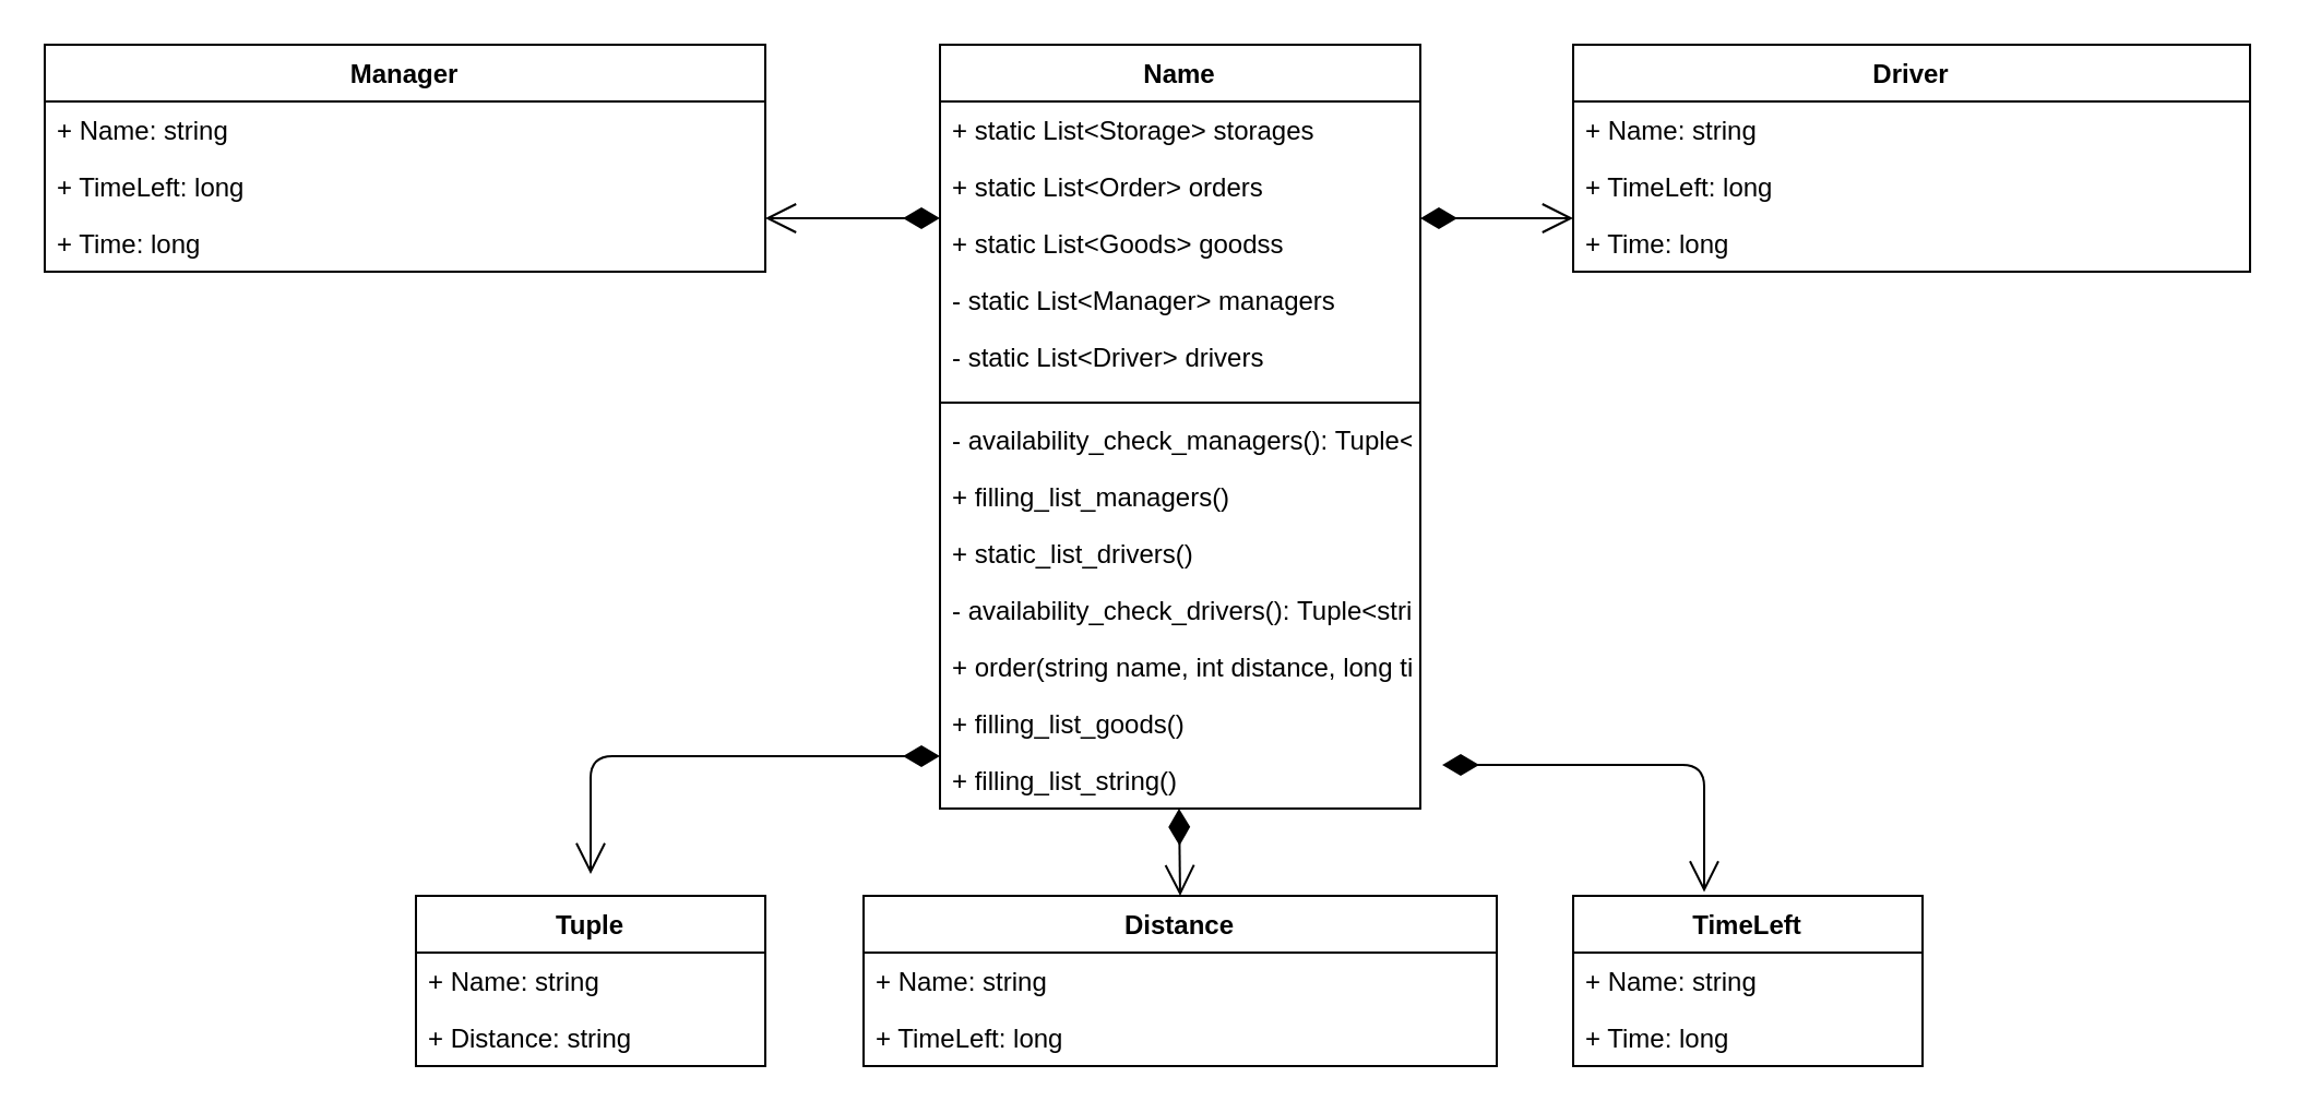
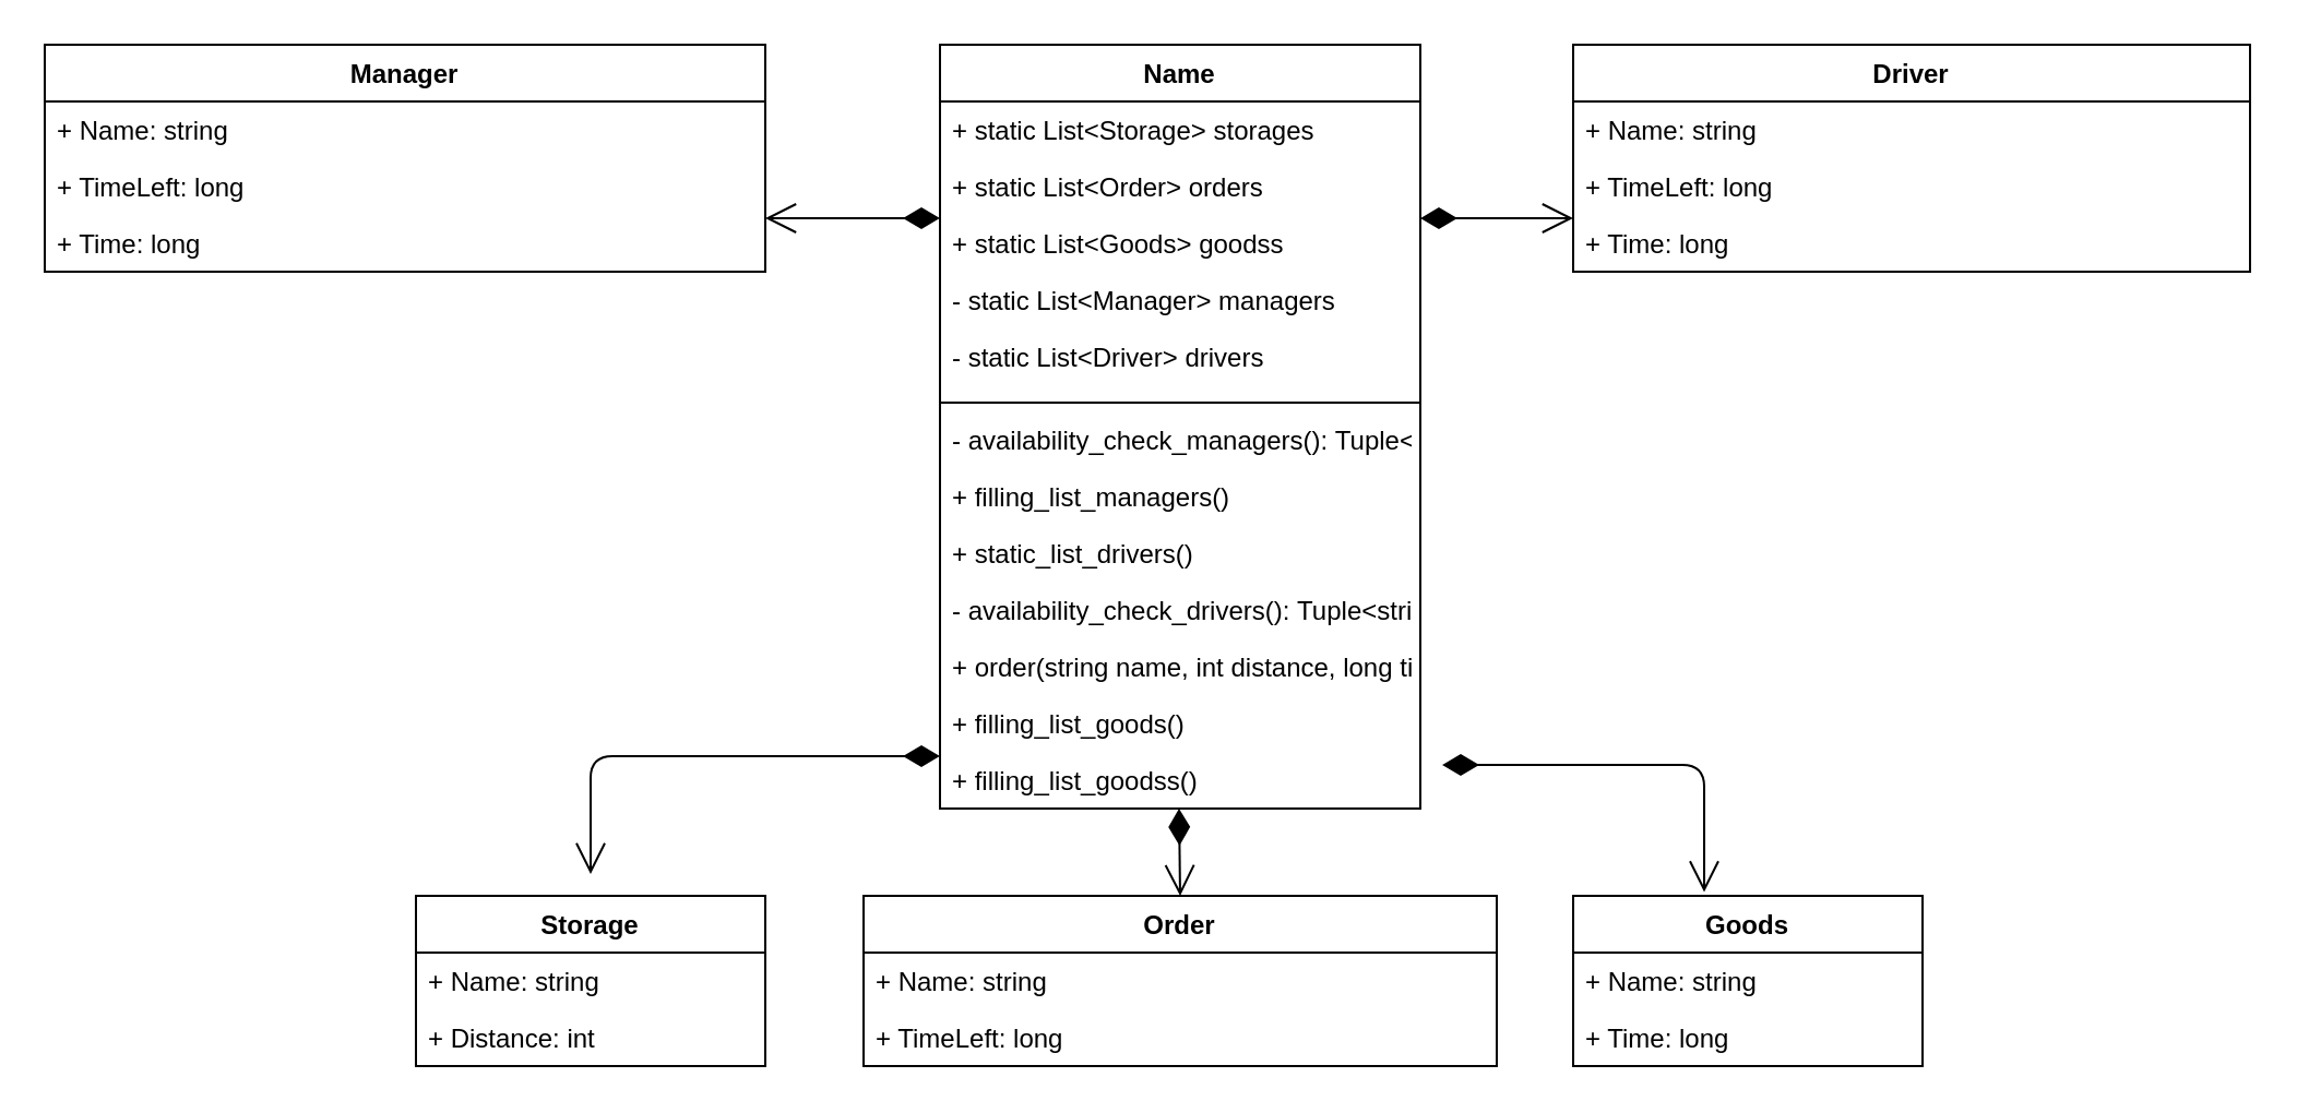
  <mxCell id="0" />
  <mxCell id="1" parent="0" />
- <mxCell id="2" value="Distance" style="swimlane;fontStyle=1;align=center;verticalAlign=top;childLayout=stackLayout;horizontal=1;startSize=26;horizontalStack=0;resizeParent=1;resizeParentMax=0;resizeLast=0;collapsible=1;marginBottom=0;" parent="1" vertex="1"><mxGeometry x="395" y="410" width="290" height="78" as="geometry" /></mxCell>
+ <mxCell id="2" value="Order" style="swimlane;fontStyle=1;align=center;verticalAlign=top;childLayout=stackLayout;horizontal=1;startSize=26;horizontalStack=0;resizeParent=1;resizeParentMax=0;resizeLast=0;collapsible=1;marginBottom=0;" parent="1" vertex="1"><mxGeometry x="395" y="410" width="290" height="78" as="geometry" /></mxCell>
  <mxCell id="3" value="+ Name: string" style="text;strokeColor=none;fillColor=none;align=left;verticalAlign=top;spacingLeft=4;spacingRight=4;overflow=hidden;rotatable=0;points=[[0,0.5],[1,0.5]];portConstraint=eastwest;" parent="2" vertex="1"><mxGeometry y="26" width="290" height="26" as="geometry" /></mxCell>
  <mxCell id="4" value="+ TimeLeft: long" style="text;strokeColor=none;fillColor=none;align=left;verticalAlign=top;spacingLeft=4;spacingRight=4;overflow=hidden;rotatable=0;points=[[0,0.5],[1,0.5]];portConstraint=eastwest;" parent="2" vertex="1"><mxGeometry y="52" width="290" height="26" as="geometry" /></mxCell>
- <mxCell id="5" value="TimeLeft" style="swimlane;fontStyle=1;align=center;verticalAlign=top;childLayout=stackLayout;horizontal=1;startSize=26;horizontalStack=0;resizeParent=1;resizeParentMax=0;resizeLast=0;collapsible=1;marginBottom=0;" parent="1" vertex="1"><mxGeometry x="720" y="410" width="160" height="78" as="geometry" /></mxCell>
+ <mxCell id="5" value="Goods" style="swimlane;fontStyle=1;align=center;verticalAlign=top;childLayout=stackLayout;horizontal=1;startSize=26;horizontalStack=0;resizeParent=1;resizeParentMax=0;resizeLast=0;collapsible=1;marginBottom=0;" parent="1" vertex="1"><mxGeometry x="720" y="410" width="160" height="78" as="geometry" /></mxCell>
  <mxCell id="6" value="+ Name: string" style="text;strokeColor=none;fillColor=none;align=left;verticalAlign=top;spacingLeft=4;spacingRight=4;overflow=hidden;rotatable=0;points=[[0,0.5],[1,0.5]];portConstraint=eastwest;" parent="5" vertex="1"><mxGeometry y="26" width="160" height="26" as="geometry" /></mxCell>
  <mxCell id="7" value="+ Time: long" style="text;strokeColor=none;fillColor=none;align=left;verticalAlign=top;spacingLeft=4;spacingRight=4;overflow=hidden;rotatable=0;points=[[0,0.5],[1,0.5]];portConstraint=eastwest;" parent="5" vertex="1"><mxGeometry y="52" width="160" height="26" as="geometry" /></mxCell>
  <mxCell id="8" value="Manager" style="swimlane;fontStyle=1;align=center;verticalAlign=top;childLayout=stackLayout;horizontal=1;startSize=26;horizontalStack=0;resizeParent=1;resizeParentMax=0;resizeLast=0;collapsible=1;marginBottom=0;" parent="1" vertex="1"><mxGeometry x="20" y="20" width="330" height="104" as="geometry" /></mxCell>
  <mxCell id="9" value="+ Name: string" style="text;strokeColor=none;fillColor=none;align=left;verticalAlign=top;spacingLeft=4;spacingRight=4;overflow=hidden;rotatable=0;points=[[0,0.5],[1,0.5]];portConstraint=eastwest;" parent="8" vertex="1"><mxGeometry y="26" width="330" height="26" as="geometry" /></mxCell>
  <mxCell id="10" value="+ TimeLeft: long" style="text;strokeColor=none;fillColor=none;align=left;verticalAlign=top;spacingLeft=4;spacingRight=4;overflow=hidden;rotatable=0;points=[[0,0.5],[1,0.5]];portConstraint=eastwest;" parent="8" vertex="1"><mxGeometry y="52" width="330" height="26" as="geometry" /></mxCell>
  <mxCell id="11" value="+ Time: long" style="text;strokeColor=none;fillColor=none;align=left;verticalAlign=top;spacingLeft=4;spacingRight=4;overflow=hidden;rotatable=0;points=[[0,0.5],[1,0.5]];portConstraint=eastwest;" parent="8" vertex="1"><mxGeometry y="78" width="330" height="26" as="geometry" /></mxCell>
  <mxCell id="12" value="Driver" style="swimlane;fontStyle=1;align=center;verticalAlign=top;childLayout=stackLayout;horizontal=1;startSize=26;horizontalStack=0;resizeParent=1;resizeParentMax=0;resizeLast=0;collapsible=1;marginBottom=0;" parent="1" vertex="1"><mxGeometry x="720" y="20" width="310" height="104" as="geometry" /></mxCell>
  <mxCell id="13" value="+ Name: string" style="text;strokeColor=none;fillColor=none;align=left;verticalAlign=top;spacingLeft=4;spacingRight=4;overflow=hidden;rotatable=0;points=[[0,0.5],[1,0.5]];portConstraint=eastwest;" parent="12" vertex="1"><mxGeometry y="26" width="310" height="26" as="geometry" /></mxCell>
  <mxCell id="14" value="+ TimeLeft: long" style="text;strokeColor=none;fillColor=none;align=left;verticalAlign=top;spacingLeft=4;spacingRight=4;overflow=hidden;rotatable=0;points=[[0,0.5],[1,0.5]];portConstraint=eastwest;" parent="12" vertex="1"><mxGeometry y="52" width="310" height="26" as="geometry" /></mxCell>
  <mxCell id="15" value="+ Time: long" style="text;strokeColor=none;fillColor=none;align=left;verticalAlign=top;spacingLeft=4;spacingRight=4;overflow=hidden;rotatable=0;points=[[0,0.5],[1,0.5]];portConstraint=eastwest;" parent="12" vertex="1"><mxGeometry y="78" width="310" height="26" as="geometry" /></mxCell>
- <mxCell id="16" value="Tuple" style="swimlane;fontStyle=1;align=center;verticalAlign=top;childLayout=stackLayout;horizontal=1;startSize=26;horizontalStack=0;resizeParent=1;resizeParentMax=0;resizeLast=0;collapsible=1;marginBottom=0;" parent="1" vertex="1"><mxGeometry x="190" y="410" width="160" height="78" as="geometry" /></mxCell>
+ <mxCell id="16" value="Storage" style="swimlane;fontStyle=1;align=center;verticalAlign=top;childLayout=stackLayout;horizontal=1;startSize=26;horizontalStack=0;resizeParent=1;resizeParentMax=0;resizeLast=0;collapsible=1;marginBottom=0;" parent="1" vertex="1"><mxGeometry x="190" y="410" width="160" height="78" as="geometry" /></mxCell>
  <mxCell id="17" value="+ Name: string" style="text;strokeColor=none;fillColor=none;align=left;verticalAlign=top;spacingLeft=4;spacingRight=4;overflow=hidden;rotatable=0;points=[[0,0.5],[1,0.5]];portConstraint=eastwest;" parent="16" vertex="1"><mxGeometry y="26" width="160" height="26" as="geometry" /></mxCell>
- <mxCell id="18" value="+ Distance: string" style="text;strokeColor=none;fillColor=none;align=left;verticalAlign=top;spacingLeft=4;spacingRight=4;overflow=hidden;rotatable=0;points=[[0,0.5],[1,0.5]];portConstraint=eastwest;" parent="16" vertex="1"><mxGeometry y="52" width="160" height="26" as="geometry" /></mxCell>
+ <mxCell id="18" value="+ Distance: int" style="text;strokeColor=none;fillColor=none;align=left;verticalAlign=top;spacingLeft=4;spacingRight=4;overflow=hidden;rotatable=0;points=[[0,0.5],[1,0.5]];portConstraint=eastwest;" parent="16" vertex="1"><mxGeometry y="52" width="160" height="26" as="geometry" /></mxCell>
  <mxCell id="19" value="Name" style="swimlane;fontStyle=1;align=center;verticalAlign=top;childLayout=stackLayout;horizontal=1;startSize=26;horizontalStack=0;resizeParent=1;resizeParentMax=0;resizeLast=0;collapsible=1;marginBottom=0;" parent="1" vertex="1"><mxGeometry x="430" y="20" width="220" height="350" as="geometry" /></mxCell>
  <mxCell id="20" value="+ static List&lt;Storage&gt; storages&#10;&#10;" style="text;strokeColor=none;fillColor=none;align=left;verticalAlign=top;spacingLeft=4;spacingRight=4;overflow=hidden;rotatable=0;points=[[0,0.5],[1,0.5]];portConstraint=eastwest;" parent="19" vertex="1"><mxGeometry y="26" width="220" height="26" as="geometry" /></mxCell>
  <mxCell id="21" value="+ static List&lt;Order&gt; orders" style="text;strokeColor=none;fillColor=none;align=left;verticalAlign=top;spacingLeft=4;spacingRight=4;overflow=hidden;rotatable=0;points=[[0,0.5],[1,0.5]];portConstraint=eastwest;" parent="19" vertex="1"><mxGeometry y="52" width="220" height="26" as="geometry" /></mxCell>
  <mxCell id="22" value="+ static List&lt;Goods&gt; goodss" style="text;strokeColor=none;fillColor=none;align=left;verticalAlign=top;spacingLeft=4;spacingRight=4;overflow=hidden;rotatable=0;points=[[0,0.5],[1,0.5]];portConstraint=eastwest;" parent="19" vertex="1"><mxGeometry y="78" width="220" height="26" as="geometry" /></mxCell>
  <mxCell id="23" value="- static List&lt;Manager&gt; managers&#10;" style="text;strokeColor=none;fillColor=none;align=left;verticalAlign=top;spacingLeft=4;spacingRight=4;overflow=hidden;rotatable=0;points=[[0,0.5],[1,0.5]];portConstraint=eastwest;" parent="19" vertex="1"><mxGeometry y="104" width="220" height="26" as="geometry" /></mxCell>
  <mxCell id="24" value="- static List&lt;Driver&gt; drivers&#10;" style="text;strokeColor=none;fillColor=none;align=left;verticalAlign=top;spacingLeft=4;spacingRight=4;overflow=hidden;rotatable=0;points=[[0,0.5],[1,0.5]];portConstraint=eastwest;" parent="19" vertex="1"><mxGeometry y="130" width="220" height="30" as="geometry" /></mxCell>
  <mxCell id="25" value="" style="line;strokeWidth=1;fillColor=none;align=left;verticalAlign=middle;spacingTop=-1;spacingLeft=3;spacingRight=3;rotatable=0;labelPosition=right;points=[];portConstraint=eastwest;" parent="19" vertex="1"><mxGeometry y="160" width="220" height="8" as="geometry" /></mxCell>
  <mxCell id="26" value="- availability_check_managers(): Tuple&lt;string, long, long&gt;" style="text;strokeColor=none;fillColor=none;align=left;verticalAlign=top;spacingLeft=4;spacingRight=4;overflow=hidden;rotatable=0;points=[[0,0.5],[1,0.5]];portConstraint=eastwest;" parent="19" vertex="1"><mxGeometry y="168" width="220" height="26" as="geometry" /></mxCell>
  <mxCell id="27" value="+ filling_list_managers()" style="text;strokeColor=none;fillColor=none;align=left;verticalAlign=top;spacingLeft=4;spacingRight=4;overflow=hidden;rotatable=0;points=[[0,0.5],[1,0.5]];portConstraint=eastwest;" parent="19" vertex="1"><mxGeometry y="194" width="220" height="26" as="geometry" /></mxCell>
  <mxCell id="28" value="+ static_list_drivers()" style="text;strokeColor=none;fillColor=none;align=left;verticalAlign=top;spacingLeft=4;spacingRight=4;overflow=hidden;rotatable=0;points=[[0,0.5],[1,0.5]];portConstraint=eastwest;" parent="19" vertex="1"><mxGeometry y="220" width="220" height="26" as="geometry" /></mxCell>
  <mxCell id="29" value="- availability_check_drivers(): Tuple&lt;string, long, long&gt;" style="text;strokeColor=none;fillColor=none;align=left;verticalAlign=top;spacingLeft=4;spacingRight=4;overflow=hidden;rotatable=0;points=[[0,0.5],[1,0.5]];portConstraint=eastwest;" parent="19" vertex="1"><mxGeometry y="246" width="220" height="26" as="geometry" /></mxCell>
  <mxCell id="30" value="+ order(string name, int distance, long time_goods)" style="text;strokeColor=none;fillColor=none;align=left;verticalAlign=top;spacingLeft=4;spacingRight=4;overflow=hidden;rotatable=0;points=[[0,0.5],[1,0.5]];portConstraint=eastwest;" parent="19" vertex="1"><mxGeometry y="272" width="220" height="26" as="geometry" /></mxCell>
  <mxCell id="31" value="+ filling_list_goods()" style="text;strokeColor=none;fillColor=none;align=left;verticalAlign=top;spacingLeft=4;spacingRight=4;overflow=hidden;rotatable=0;points=[[0,0.5],[1,0.5]];portConstraint=eastwest;" parent="19" vertex="1"><mxGeometry y="298" width="220" height="26" as="geometry" /></mxCell>
- <mxCell id="32" value="+ filling_list_string()" style="text;strokeColor=none;fillColor=none;align=left;verticalAlign=top;spacingLeft=4;spacingRight=4;overflow=hidden;rotatable=0;points=[[0,0.5],[1,0.5]];portConstraint=eastwest;" parent="19" vertex="1"><mxGeometry y="324" width="220" height="26" as="geometry" /></mxCell>
+ <mxCell id="32" value="+ filling_list_goodss()" style="text;strokeColor=none;fillColor=none;align=left;verticalAlign=top;spacingLeft=4;spacingRight=4;overflow=hidden;rotatable=0;points=[[0,0.5],[1,0.5]];portConstraint=eastwest;" parent="19" vertex="1"><mxGeometry y="324" width="220" height="26" as="geometry" /></mxCell>
  <mxCell id="33" value="" style="endArrow=open;html=1;endSize=12;startArrow=diamondThin;startSize=14;startFill=1;edgeStyle=orthogonalEdgeStyle;align=left;verticalAlign=bottom;entryX=0.5;entryY=0;entryDx=0;entryDy=0;" parent="1" edge="1" target="2"><mxGeometry x="-1" y="140" relative="1" as="geometry"><mxPoint x="539.5" y="370" as="sourcePoint" /><mxPoint x="539.5" y="460" as="targetPoint" /><mxPoint y="-10" as="offset" /><Array as="points" /></mxGeometry></mxCell>
  <mxCell id="34" value="" style="endArrow=open;html=1;endSize=12;startArrow=diamondThin;startSize=14;startFill=1;edgeStyle=orthogonalEdgeStyle;align=left;verticalAlign=bottom;entryX=0.375;entryY=-0.023;entryDx=0;entryDy=0;entryPerimeter=0;" parent="1" target="5" edge="1"><mxGeometry x="-1" y="126" relative="1" as="geometry"><mxPoint x="660" y="350" as="sourcePoint" /><mxPoint x="660" y="244" as="targetPoint" /><Array as="points"><mxPoint x="660" y="350" /><mxPoint x="780" y="350" /></Array><mxPoint x="-120" y="86" as="offset" /></mxGeometry></mxCell>
  <mxCell id="35" value="" style="endArrow=open;html=1;endSize=12;startArrow=diamondThin;startSize=14;startFill=1;edgeStyle=orthogonalEdgeStyle;align=left;verticalAlign=bottom;" parent="1" edge="1"><mxGeometry x="1" y="191" relative="1" as="geometry"><mxPoint x="650" y="99.5" as="sourcePoint" /><mxPoint x="720" y="99.5" as="targetPoint" /><mxPoint x="190" y="171" as="offset" /></mxGeometry></mxCell>
  <mxCell id="36" value="" style="endArrow=open;html=1;endSize=12;startArrow=diamondThin;startSize=14;startFill=1;edgeStyle=orthogonalEdgeStyle;align=left;verticalAlign=bottom;" parent="1" edge="1"><mxGeometry x="1" y="50" relative="1" as="geometry"><mxPoint x="430" y="99.5" as="sourcePoint" /><mxPoint x="350" y="99.5" as="targetPoint" /><mxPoint x="30" y="10" as="offset" /></mxGeometry></mxCell>
  <mxCell id="37" value="" style="endArrow=open;html=1;endSize=12;startArrow=diamondThin;startSize=14;startFill=1;edgeStyle=orthogonalEdgeStyle;align=left;verticalAlign=bottom;" parent="1" edge="1" source="32"><mxGeometry x="1" y="122" relative="1" as="geometry"><mxPoint x="393" y="300" as="sourcePoint" /><mxPoint x="270" y="400" as="targetPoint" /><Array as="points"><mxPoint x="270" y="346" /></Array><mxPoint x="120" y="102" as="offset" /></mxGeometry></mxCell>
